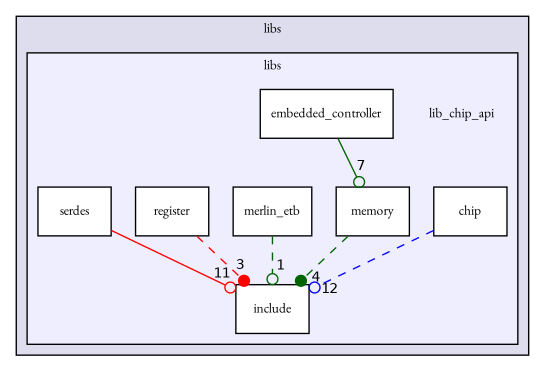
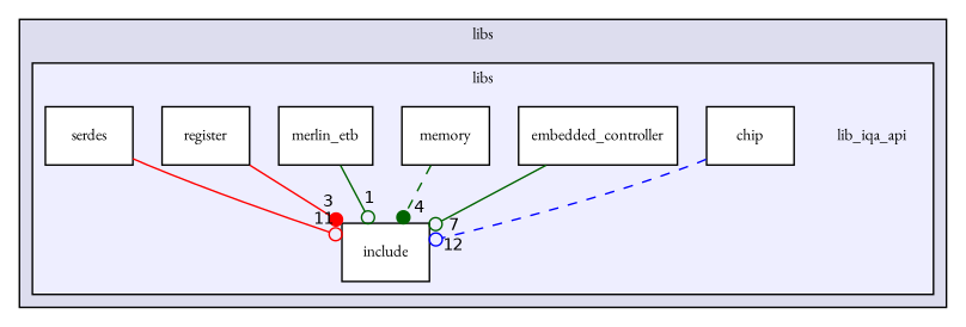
  digraph {
    compound=true
    fontname="EB Garamond"
    node [fontname="EB Garamond" fontsize=10 shape=box color=black fillcolor=white style=filled]
    edge [labeldistance=1.5 labelfontname=Helvetica labelfontsize=10 color=darkgreen style=solid arrowhead=odot fontname="EB Garamond"]
-   n1 [label=lib_chip_api shape=plaintext color="" fillcolor="" style=""]
+   n1 [label=lib_iqa_api shape=plaintext color="" fillcolor="" style=""]
    n2 [label=chip]
    n3 [label=embedded_controller]
    n4 [label=include]
    n5 [label=memory]
    n6 [label=merlin_etb]
    n7 [label=register]
    n8 [label=serdes]
    subgraph cluster_1 {
      bgcolor="#ddddee"
      fontsize=10
      label=libs
      pencolor=black
      subgraph cluster_2 {
        bgcolor="#eeeeff"
        fontsize=10
        pencolor=black
        n1
        n2
        n3
        n4
        n5
        n6
        n7
        n8
      }
    }
    n2 -> n4 [headlabel=12 color=blue style=dashed]
-   n3 -> n5 [headlabel=7]
+   n3 -> n4 [headlabel=7]
    n5 -> n4 [headlabel=4 style=dashed arrowhead=dot]
-   n6 -> n4 [headlabel=1 style=dashed]
-   n7 -> n4 [headlabel=3 color=red style=dashed arrowhead=dot]
+   n6 -> n4 [headlabel=1]
+   n7 -> n4 [headlabel=3 color=red arrowhead=dot]
    n8 -> n4 [headlabel=11 color=red]
  }
